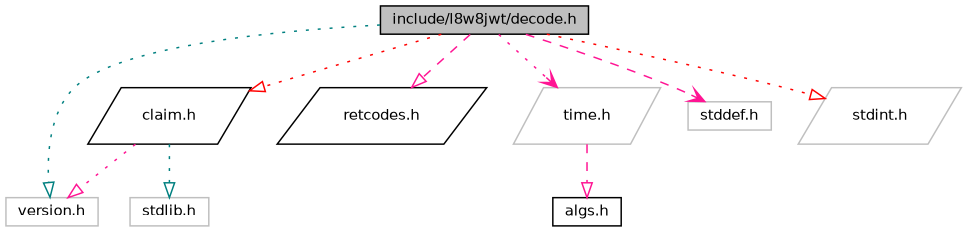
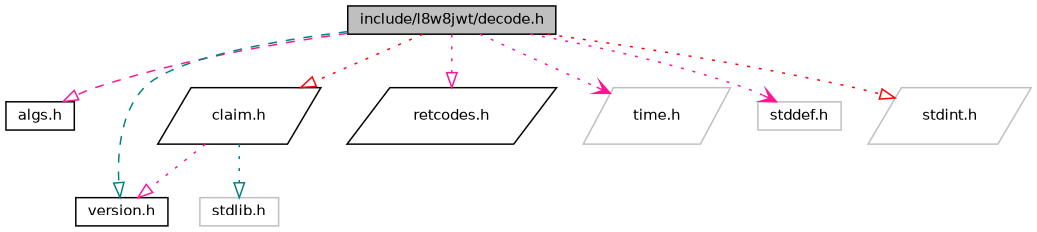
  digraph {
    node [color=black fillcolor=white fontname=Helvetica fontsize=10 shape=box style=filled]
    edge [arrowhead=onormal color=deeppink fontname=Helvetica fontsize=10 labelfontname=Helvetica labelfontsize=10 style=dotted]
    n1 [fillcolor=grey75 fontcolor=black height=0.2 label="include/l8w8jwt/decode.h" width=0.4]
    n2 [height=0.2 label="algs.h" width=0.4]
    n3 [height=0.2 label="claim.h" shape=parallelogram width=0.4]
-   n4 [color=grey75 height=0.2 label="version.h" width=0.4]
+   n4 [height=0.2 label="version.h" width=0.4]
    n5 [height=0.2 label="retcodes.h" shape=parallelogram width=0.4]
    n6 [color=grey75 height=0.2 label="time.h" shape=parallelogram width=0.4]
    n7 [color=grey75 height=0.2 label="stddef.h" width=0.4]
    n8 [color=grey75 height=0.2 label="stdint.h" shape=parallelogram width=0.4]
    n9 [color=grey75 height=0.2 label="stdlib.h" width=0.4]
-   n6 -> n2 [style=dashed]
+   n1 -> n2 [style=dashed]
    n1 -> n3 [color=red]
-   n1 -> n4 [color=teal]
-   n1 -> n5 [style=dashed]
+   n1 -> n4 [color=teal style=dashed]
+   n1 -> n5
    n1 -> n6 [arrowhead=vee]
-   n1 -> n7 [arrowhead=vee style=dashed]
+   n1 -> n7 [arrowhead=vee]
    n1 -> n8 [color=red]
    n3 -> n4
    n3 -> n9 [color=teal]
  }
